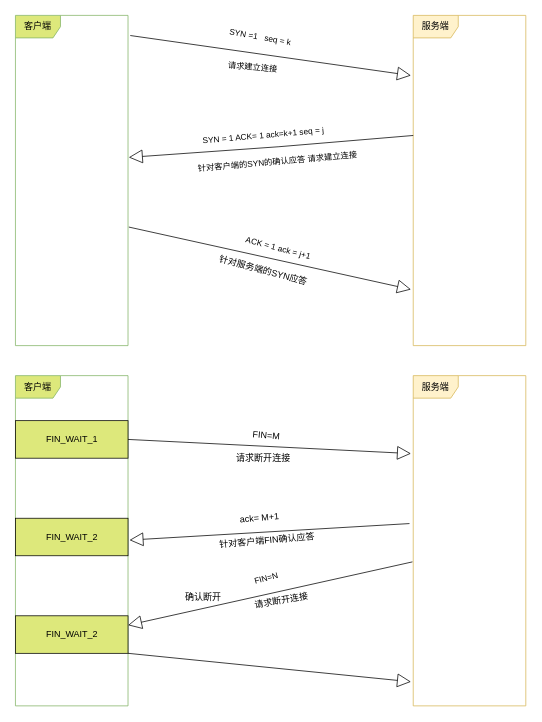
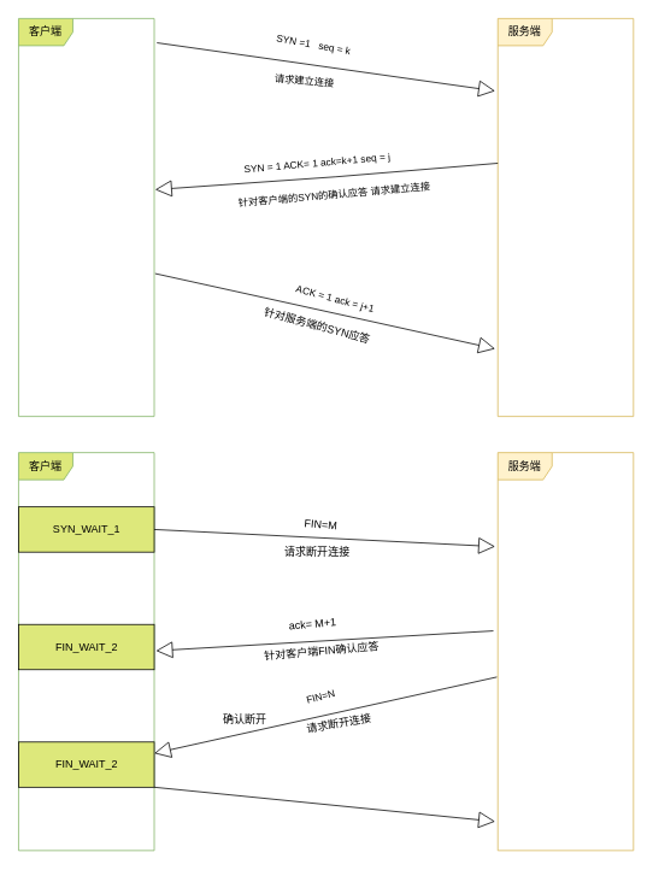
  <mxCell id="0" />
  <mxCell id="1" parent="0" />
  <mxCell id="2" value="客户端" style="shape=umlFrame;whiteSpace=wrap;html=1;fillColor=#DDE87B;strokeColor=#82b366;" parent="1" vertex="1"><mxGeometry x="20" y="20" width="150" height="440" as="geometry" /></mxCell>
  <mxCell id="3" value="服务端" style="shape=umlFrame;whiteSpace=wrap;html=1;fillColor=#fff2cc;strokeColor=#d6b656;" parent="1" vertex="1"><mxGeometry x="550" y="20" width="150" height="440" as="geometry" /></mxCell>
  <mxCell id="4" value="&lt;br&gt;&lt;br&gt;&lt;br&gt;&lt;br&gt;&lt;br&gt;&lt;br&gt;&lt;br&gt;&lt;br&gt;&lt;br&gt;&lt;br&gt;" style="endArrow=block;endSize=16;endFill=0;html=1;rounded=0;entryX=-0.02;entryY=0.182;entryDx=0;entryDy=0;entryPerimeter=0;exitX=1.02;exitY=0.061;exitDx=0;exitDy=0;exitPerimeter=0;" parent="1" source="2" target="3" edge="1"><mxGeometry width="160" relative="1" as="geometry"><mxPoint x="200" y="50" as="sourcePoint" /><mxPoint x="360" y="50" as="targetPoint" /></mxGeometry></mxCell>
  <mxCell id="5" value="SYN =1&amp;nbsp; &amp;nbsp;seq = k&lt;br&gt;" style="edgeLabel;html=1;align=center;verticalAlign=middle;resizable=0;points=[];rotation=10;" parent="4" vertex="1" connectable="0"><mxGeometry x="-0.064" y="3" relative="1" as="geometry"><mxPoint x="-3" y="-20" as="offset" /></mxGeometry></mxCell>
  <mxCell id="6" value="请求建立连接" style="edgeLabel;html=1;align=center;verticalAlign=middle;resizable=0;points=[];rotation=5;" parent="4" vertex="1" connectable="0"><mxGeometry x="-0.123" y="-1" relative="1" as="geometry"><mxPoint x="-2" y="17" as="offset" /></mxGeometry></mxCell>
  <mxCell id="7" value="" style="endArrow=block;endSize=16;endFill=0;html=1;rounded=0;entryX=1.007;entryY=0.43;entryDx=0;entryDy=0;entryPerimeter=0;exitX=-0.007;exitY=0.375;exitDx=0;exitDy=0;exitPerimeter=0;" parent="1" target="2" edge="1"><mxGeometry x="0.051" y="-22" width="160" relative="1" as="geometry"><mxPoint x="550" y="180" as="sourcePoint" /><mxPoint x="175.1" y="212.12" as="targetPoint" /><Array as="points"><mxPoint x="371.05" y="195" /></Array><mxPoint as="offset" /></mxGeometry></mxCell>
  <mxCell id="8" value="针对客户端的SYN的确认应答 请求建立连接" style="edgeLabel;html=1;align=center;verticalAlign=middle;resizable=0;points=[];rotation=-5;" parent="7" vertex="1" connectable="0"><mxGeometry x="0.02" y="3" relative="1" as="geometry"><mxPoint x="12" y="16" as="offset" /></mxGeometry></mxCell>
  <mxCell id="9" value="&lt;span style=&quot;font-size: 11px ; background-color: rgb(255 , 255 , 255)&quot;&gt;SYN = 1 ACK= 1 ack=k+1 seq = j&lt;/span&gt;" style="text;html=1;align=center;verticalAlign=middle;resizable=0;points=[];autosize=1;strokeColor=none;fillColor=none;rotation=-5;" parent="1" vertex="1"><mxGeometry x="255" y="170" width="190" height="20" as="geometry" /></mxCell>
  <mxCell id="10" value="&lt;span style=&quot;font-size: 11px ; background-color: rgb(255 , 255 , 255)&quot;&gt;ACK = 1 ack = j+1&lt;/span&gt;" style="text;html=1;align=center;verticalAlign=middle;resizable=0;points=[];autosize=1;strokeColor=none;fillColor=none;rotation=15;" parent="1" vertex="1"><mxGeometry x="315" y="320" width="110" height="20" as="geometry" /></mxCell>
  <mxCell id="11" value="针对服务端的SYN应答" style="text;html=1;align=center;verticalAlign=middle;resizable=0;points=[];autosize=1;strokeColor=none;fillColor=none;rotation=15;" parent="1" vertex="1"><mxGeometry x="280" y="350" width="140" height="20" as="geometry" /></mxCell>
  <mxCell id="12" value="" style="endArrow=block;endSize=16;endFill=0;html=1;rounded=0;exitX=1.007;exitY=0.641;exitDx=0;exitDy=0;exitPerimeter=0;entryX=-0.02;entryY=0.83;entryDx=0;entryDy=0;entryPerimeter=0;" parent="1" source="2" target="3" edge="1"><mxGeometry width="160" relative="1" as="geometry"><mxPoint x="290" y="270" as="sourcePoint" /><mxPoint x="450" y="270" as="targetPoint" /></mxGeometry></mxCell>
  <mxCell id="13" value="客户端" style="shape=umlFrame;whiteSpace=wrap;html=1;fillColor=#DDE87B;strokeColor=#82b366;" parent="1" vertex="1"><mxGeometry x="20" y="500" width="150" height="440" as="geometry" /></mxCell>
  <mxCell id="14" value="服务端" style="shape=umlFrame;whiteSpace=wrap;html=1;fillColor=#fff2cc;strokeColor=#d6b656;" parent="1" vertex="1"><mxGeometry x="550" y="500" width="150" height="440" as="geometry" /></mxCell>
  <mxCell id="15" value="" style="endArrow=block;endSize=16;endFill=0;html=1;rounded=0;entryX=-0.02;entryY=0.236;entryDx=0;entryDy=0;entryPerimeter=0;exitX=1;exitY=0.5;exitDx=0;exitDy=0;" parent="1" source="26" target="14" edge="1"><mxGeometry width="160" relative="1" as="geometry"><mxPoint x="180" y="590" as="sourcePoint" /><mxPoint x="530" y="600" as="targetPoint" /><Array as="points" /></mxGeometry></mxCell>
  <mxCell id="16" value="FIN=M" style="text;html=1;align=center;verticalAlign=middle;resizable=0;points=[];autosize=1;strokeColor=none;fillColor=none;rotation=5;" parent="1" vertex="1"><mxGeometry x="329" y="570" width="50" height="20" as="geometry" /></mxCell>
  <mxCell id="17" value="请求断开连接" style="text;html=1;align=center;verticalAlign=middle;resizable=0;points=[];autosize=1;strokeColor=none;fillColor=none;rotation=0;" parent="1" vertex="1"><mxGeometry x="305" y="600" width="90" height="20" as="geometry" /></mxCell>
  <mxCell id="18" value="" style="endArrow=block;endSize=16;endFill=0;html=1;rounded=0;exitX=-0.033;exitY=0.448;exitDx=0;exitDy=0;exitPerimeter=0;entryX=1.013;entryY=0.498;entryDx=0;entryDy=0;entryPerimeter=0;" parent="1" source="14" target="13" edge="1"><mxGeometry width="160" relative="1" as="geometry"><mxPoint x="200" y="690" as="sourcePoint" /><mxPoint x="360" y="690" as="targetPoint" /></mxGeometry></mxCell>
  <mxCell id="19" value="ack= M+1" style="text;html=1;align=center;verticalAlign=middle;resizable=0;points=[];autosize=1;strokeColor=none;fillColor=none;rotation=-5;" parent="1" vertex="1"><mxGeometry x="310" y="680" width="70" height="20" as="geometry" /></mxCell>
  <mxCell id="20" value="针对客户端FIN确认应答" style="text;html=1;align=center;verticalAlign=middle;resizable=0;points=[];autosize=1;strokeColor=none;fillColor=none;rotation=-5;" parent="1" vertex="1"><mxGeometry x="285" y="710" width="140" height="20" as="geometry" /></mxCell>
  <mxCell id="21" value="" style="endArrow=block;endSize=16;endFill=0;html=1;rounded=0;exitX=-0.007;exitY=0.564;exitDx=0;exitDy=0;exitPerimeter=0;entryX=1;entryY=0.25;entryDx=0;entryDy=0;" parent="1" source="14" target="28" edge="1"><mxGeometry width="160" relative="1" as="geometry"><mxPoint x="310" y="800" as="sourcePoint" /><mxPoint x="470" y="800" as="targetPoint" /></mxGeometry></mxCell>
  <mxCell id="22" value="&lt;span style=&quot;font-size: 11px ; background-color: rgb(255 , 255 , 255)&quot;&gt;FIN=N&lt;/span&gt;" style="text;html=1;align=center;verticalAlign=middle;resizable=0;points=[];autosize=1;strokeColor=none;fillColor=none;rotation=-15;" parent="1" vertex="1"><mxGeometry x="329" y="760" width="50" height="20" as="geometry" /></mxCell>
  <mxCell id="23" value="请求断开连接" style="text;html=1;align=center;verticalAlign=middle;resizable=0;points=[];autosize=1;strokeColor=none;fillColor=none;rotation=-10;" parent="1" vertex="1"><mxGeometry x="329" y="790" width="90" height="20" as="geometry" /></mxCell>
  <mxCell id="24" value="" style="endArrow=block;endSize=16;endFill=0;html=1;rounded=0;entryX=-0.02;entryY=0.927;entryDx=0;entryDy=0;entryPerimeter=0;" parent="1" target="14" edge="1"><mxGeometry width="160" relative="1" as="geometry"><mxPoint x="170" y="870" as="sourcePoint" /><mxPoint x="330" y="870" as="targetPoint" /></mxGeometry></mxCell>
  <mxCell id="25" value="确认断开" style="text;html=1;align=center;verticalAlign=middle;resizable=0;points=[];autosize=1;strokeColor=none;fillColor=none;" parent="1" vertex="1"><mxGeometry x="240" y="785" width="60" height="20" as="geometry" /></mxCell>
- <mxCell id="26" value="FIN_WAIT_1" style="html=1;fillColor=#DDE87B;" parent="1" vertex="1"><mxGeometry x="20" y="560" width="150" height="50" as="geometry" /></mxCell>
+ <mxCell id="26" value="SYN_WAIT_1" style="html=1;fillColor=#DDE87B;" parent="1" vertex="1"><mxGeometry x="20" y="560" width="150" height="50" as="geometry" /></mxCell>
  <mxCell id="27" value="FIN_WAIT_2" style="html=1;fillColor=#DDE87B;" parent="1" vertex="1"><mxGeometry x="20" y="690" width="150" height="50" as="geometry" /></mxCell>
  <mxCell id="28" value="FIN_WAIT_2" style="html=1;fillColor=#DDE87B;" parent="1" vertex="1"><mxGeometry x="20" y="820" width="150" height="50" as="geometry" /></mxCell>
